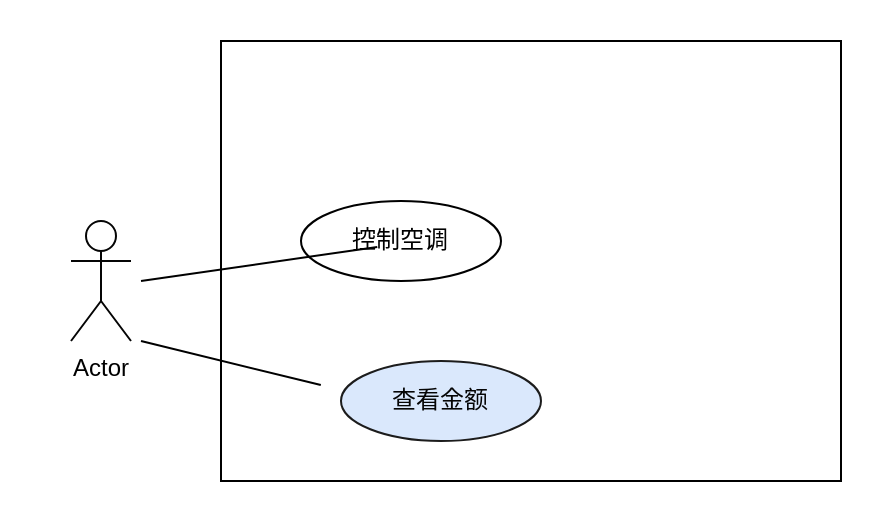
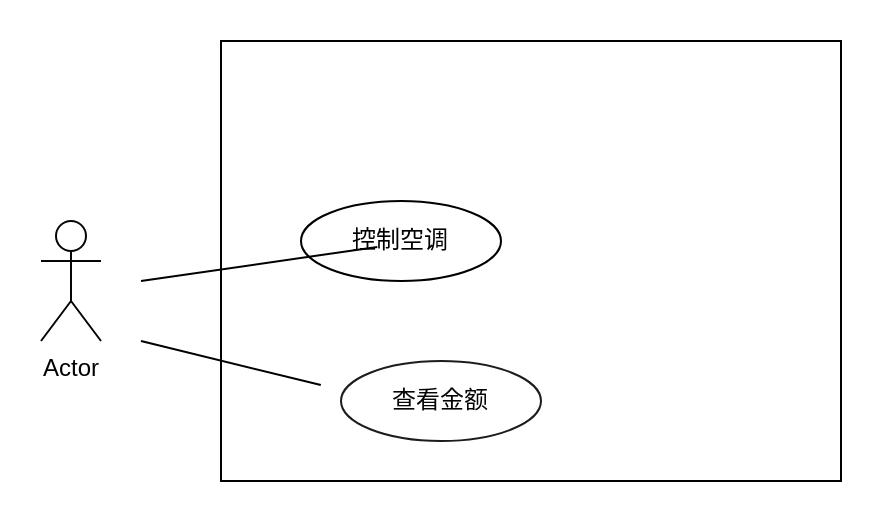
  <mxCell id="0" />
  <mxCell id="1" parent="0" />
  <mxCell id="2" value="" style="rounded=0;whiteSpace=wrap;html=1;fillColor=#FFFFFF;strokeColor=#000000;" parent="1" vertex="1"><mxGeometry x="110" y="20" width="310" height="220" as="geometry" /></mxCell>
- <mxCell id="3" value="Actor" style="shape=umlActor;verticalLabelPosition=bottom;verticalAlign=top;html=1;outlineConnect=0;strokeColor=#050505;" parent="1" vertex="1"><mxGeometry x="35" y="110" width="30" height="60" as="geometry" /></mxCell>
+ <mxCell id="3" value="Actor" style="shape=umlActor;verticalLabelPosition=bottom;verticalAlign=top;html=1;outlineConnect=0;strokeColor=#050505;" parent="1" vertex="1"><mxGeometry x="20" y="110" width="30" height="60" as="geometry" /></mxCell>
  <mxCell id="4" value="控制空调" style="ellipse;whiteSpace=wrap;html=1;fontColor=#000000;strokeColor=#000000;fillColor=#FFFFFF;" parent="1" vertex="1"><mxGeometry x="150" y="100" width="100" height="40" as="geometry" /></mxCell>
- <mxCell id="5" value="查看金额" style="ellipse;whiteSpace=wrap;html=1;fillColor=#dae8fc;strokeColor=#1C1C1C;fontColor=#050505;" parent="1" vertex="1"><mxGeometry x="170" y="180" width="100" height="40" as="geometry" /></mxCell>
+ <mxCell id="5" value="查看金额" style="ellipse;whiteSpace=wrap;html=1;fillColor=#FFFFFF;strokeColor=#1C1C1C;fontColor=#050505;" parent="1" vertex="1"><mxGeometry x="170" y="180" width="100" height="40" as="geometry" /></mxCell>
  <mxCell id="6" value="" style="endArrow=none;html=1;entryX=0.252;entryY=0.468;entryDx=0;entryDy=0;entryPerimeter=0;strokeColor=#000000;" parent="1" target="2" edge="1"><mxGeometry width="50" height="50" relative="1" as="geometry"><mxPoint x="70" y="140" as="sourcePoint" /><mxPoint x="130" y="50" as="targetPoint" /></mxGeometry></mxCell>
  <mxCell id="7" value="" style="endArrow=none;html=1;entryX=0.161;entryY=0.782;entryDx=0;entryDy=0;entryPerimeter=0;strokeColor=#000000;" parent="1" target="2" edge="1"><mxGeometry width="50" height="50" relative="1" as="geometry"><mxPoint x="70" y="170" as="sourcePoint" /><mxPoint x="110" y="95" as="targetPoint" /></mxGeometry></mxCell>
